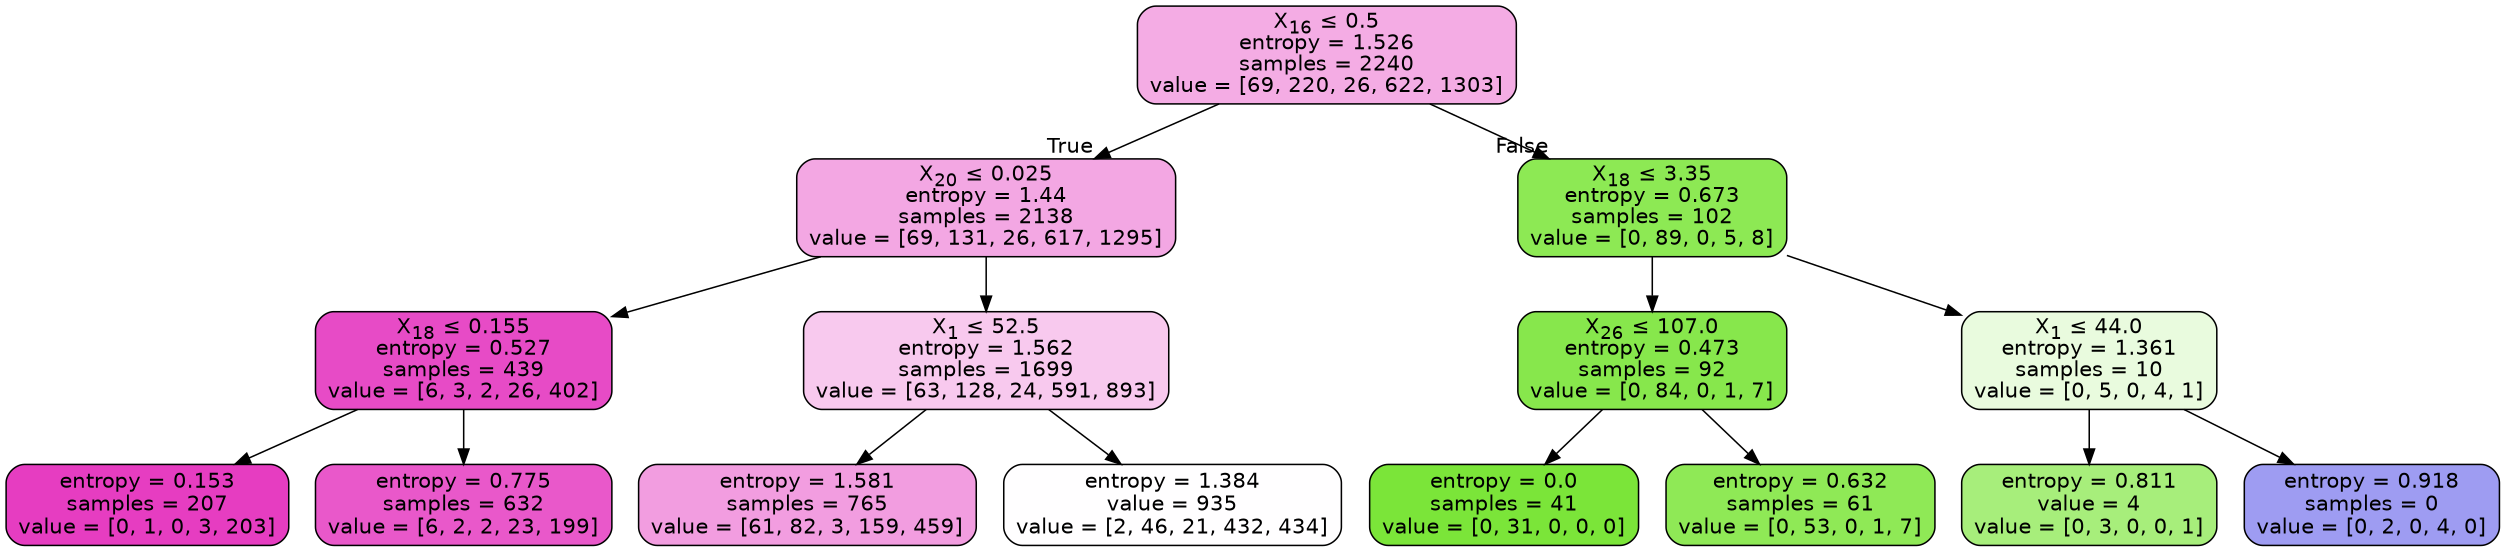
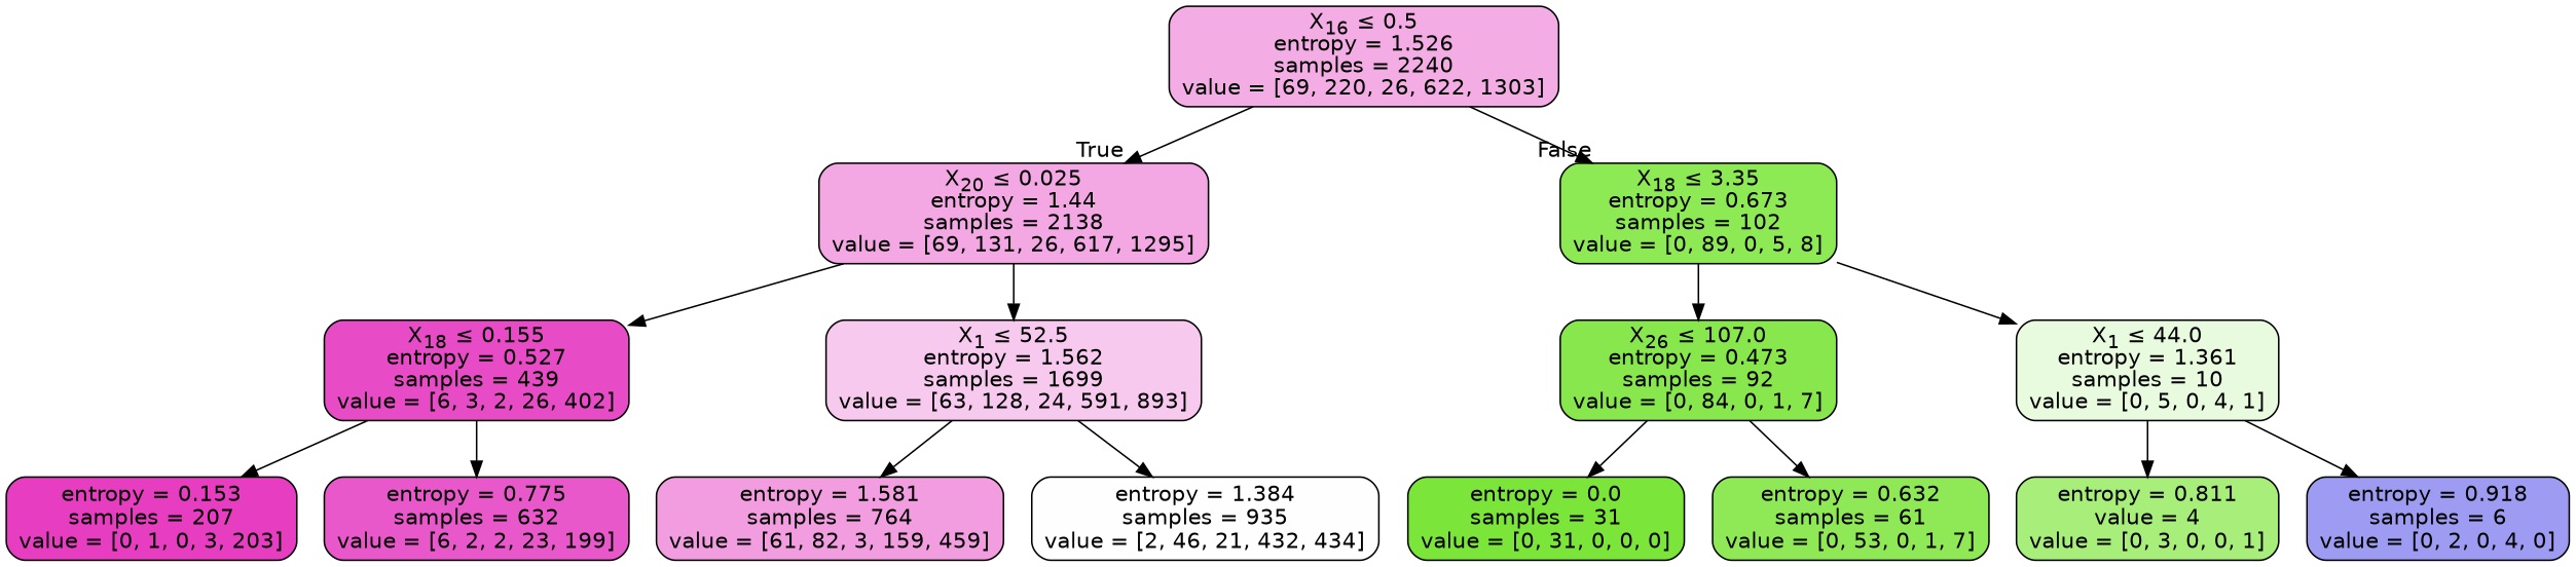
  digraph {
    fontname="DejaVu Sans"
    node [color=black fontname="DejaVu Sans" shape=box style="filled, rounded"]
    edge [fontname="DejaVu Sans"]
    n1 [fillcolor="#f4ace4" label=<X<SUB>16</SUB> &le; 0.5<br/>entropy = 1.526<br/>samples = 2240<br/>value = [69, 220, 26, 622, 1303]>]
    n2 [fillcolor="#f3a7e3" label=<X<SUB>20</SUB> &le; 0.025<br/>entropy = 1.44<br/>samples = 2138<br/>value = [69, 131, 26, 617, 1295]>]
    n3 [fillcolor="#8de954" label=<X<SUB>18</SUB> &le; 3.35<br/>entropy = 0.673<br/>samples = 102<br/>value = [0, 89, 0, 5, 8]>]
    n4 [fillcolor="#e74bc6" label=<X<SUB>18</SUB> &le; 0.155<br/>entropy = 0.527<br/>samples = 439<br/>value = [6, 3, 2, 26, 402]>]
    n5 [fillcolor="#f8c9ee" label=<X<SUB>1</SUB> &le; 52.5<br/>entropy = 1.562<br/>samples = 1699<br/>value = [63, 128, 24, 591, 893]>]
    n6 [fillcolor="#87e74c" label=<X<SUB>26</SUB> &le; 107.0<br/>entropy = 0.473<br/>samples = 92<br/>value = [0, 84, 0, 1, 7]>]
    n7 [fillcolor="#e9fbde" label=<X<SUB>1</SUB> &le; 44.0<br/>entropy = 1.361<br/>samples = 10<br/>value = [0, 5, 0, 4, 1]>]
    n8 [fillcolor="#e63dc1" label=<entropy = 0.153<br/>samples = 207<br/>value = [0, 1, 0, 3, 203]>]
    n9 [fillcolor="#e958ca" label=<entropy = 0.775<br/>samples = 632<br/>value = [6, 2, 2, 23, 199]>]
-   n10 [fillcolor="#f29de0" label=<entropy = 1.581<br/>samples = 765<br/>value = [61, 82, 3, 159, 459]>]
-   n11 [fillcolor="#fffeff" label=<entropy = 1.384<br/>value = 935<br/>value = [2, 46, 21, 432, 434]>]
-   n12 [fillcolor="#7be539" label=<entropy = 0.0<br/>samples = 41<br/>value = [0, 31, 0, 0, 0]>]
+   n10 [fillcolor="#f29de0" label=<entropy = 1.581<br/>samples = 764<br/>value = [61, 82, 3, 159, 459]>]
+   n11 [fillcolor="#fffeff" label=<entropy = 1.384<br/>samples = 935<br/>value = [2, 46, 21, 432, 434]>]
+   n12 [fillcolor="#7be539" label=<entropy = 0.0<br/>samples = 31<br/>value = [0, 31, 0, 0, 0]>]
    n13 [fillcolor="#8fe956" label=<entropy = 0.632<br/>samples = 61<br/>value = [0, 53, 0, 1, 7]>]
    n14 [fillcolor="#a7ee7b" label=<entropy = 0.811<br/>value = 4<br/>value = [0, 3, 0, 0, 1]>]
-   n15 [fillcolor="#9e9cf2" label=<entropy = 0.918<br/>samples = 0<br/>value = [0, 2, 0, 4, 0]>]
+   n15 [fillcolor="#9e9cf2" label=<entropy = 0.918<br/>samples = 6<br/>value = [0, 2, 0, 4, 0]>]
    n1 -> n2 [headlabel=True labelangle=45 labeldistance=2.5]
    n1 -> n3 [headlabel=False labelangle=-45 labeldistance=2.5]
    n2 -> n4
    n2 -> n5
    n3 -> n6
    n3 -> n7
    n4 -> n8
    n4 -> n9
    n5 -> n10
    n5 -> n11
    n6 -> n12
    n6 -> n13
    n7 -> n14
    n7 -> n15
  }
